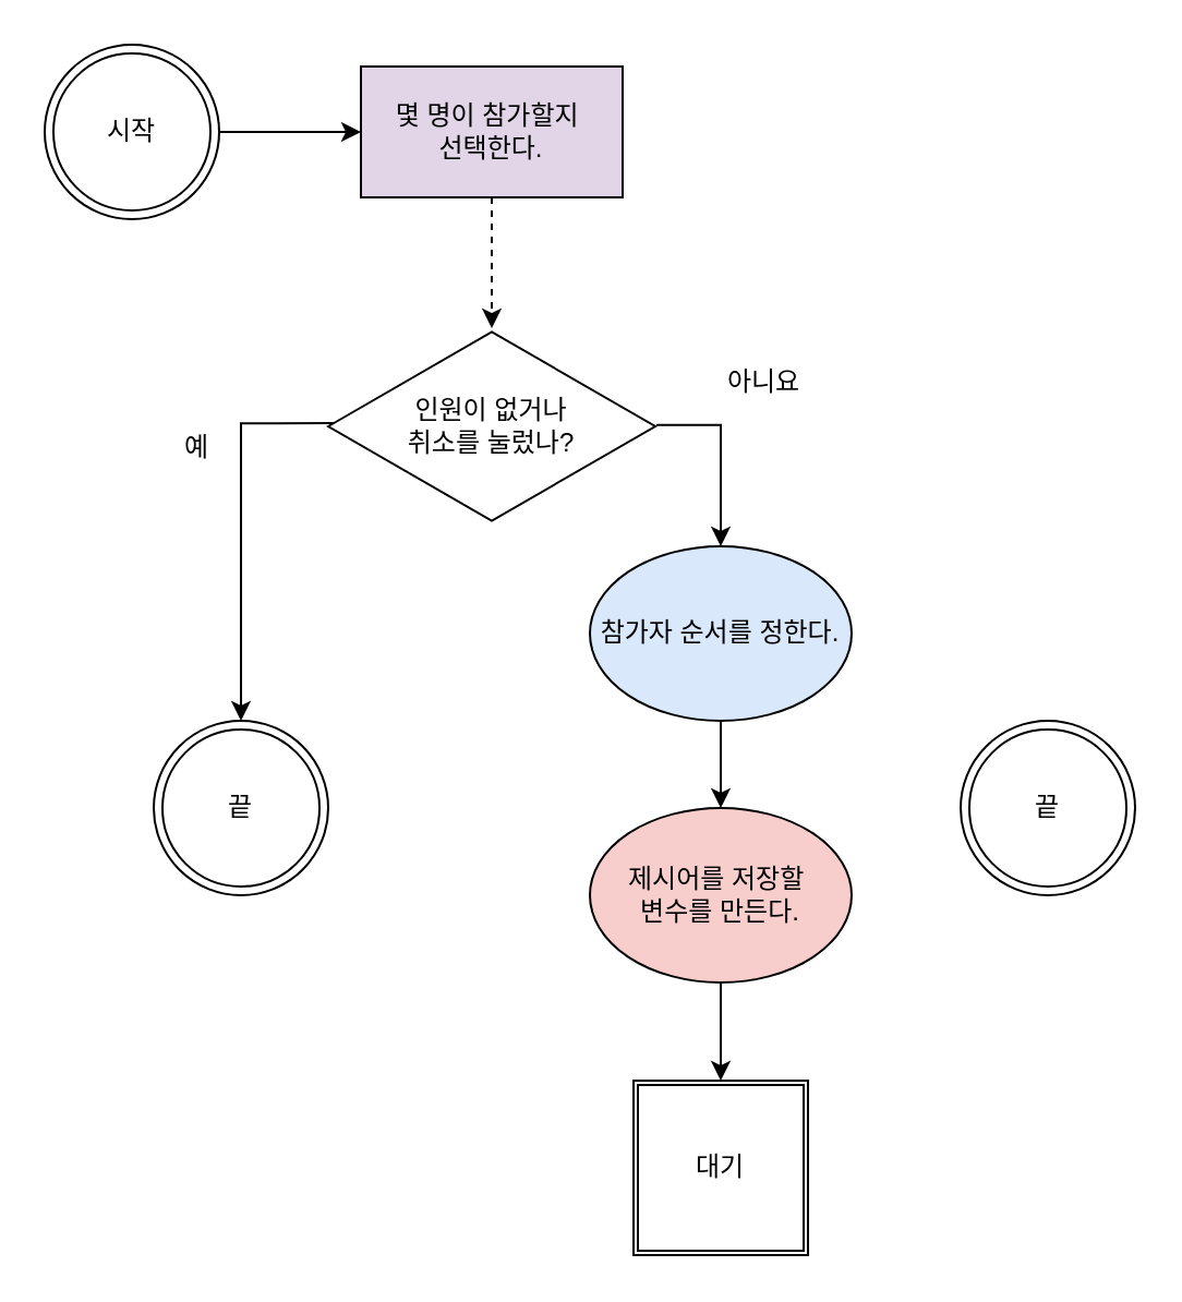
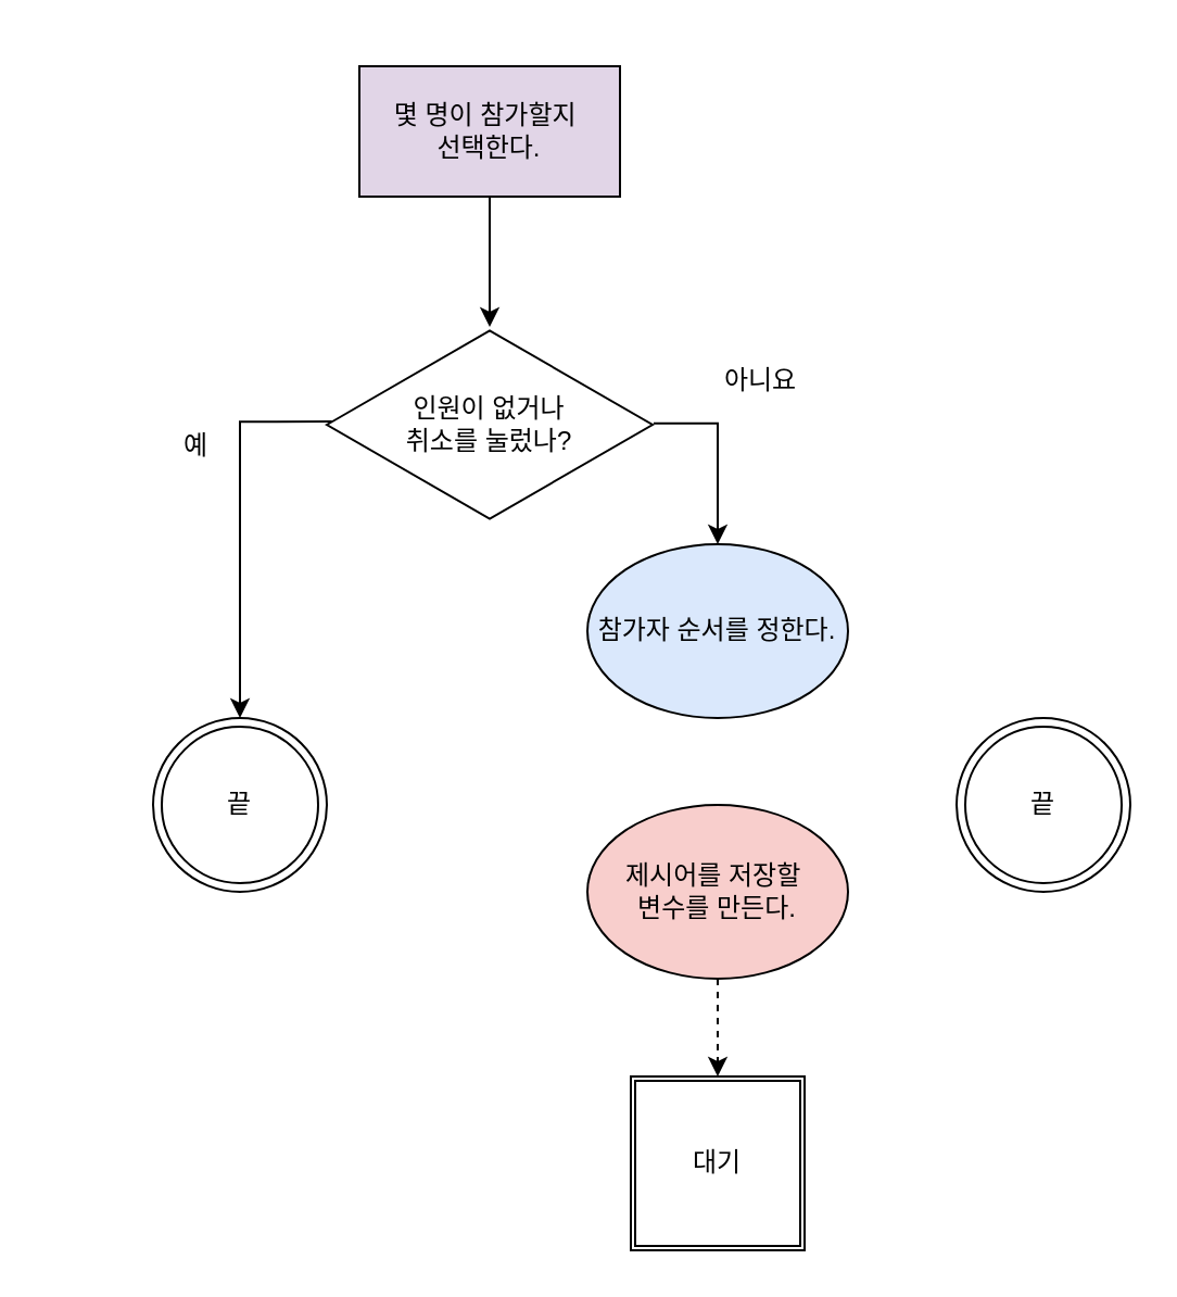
  <mxCell id="0" />
  <mxCell id="1" parent="0" />
  <mxCell id="2" value="끝" style="ellipse;shape=doubleEllipse;whiteSpace=wrap;html=1;aspect=fixed;" parent="1" vertex="1"><mxGeometry x="440" y="330" width="80" height="80" as="geometry" /></mxCell>
- <mxCell id="3" value="" style="edgeStyle=orthogonalEdgeStyle;rounded=0;orthogonalLoop=1;jettySize=auto;html=1;" edge="1" parent="1" source="4" target="6"><mxGeometry relative="1" as="geometry" /></mxCell>
- <mxCell id="4" value="시작" style="ellipse;shape=doubleEllipse;whiteSpace=wrap;html=1;aspect=fixed;" parent="1" vertex="1"><mxGeometry x="20" y="20" width="80" height="80" as="geometry" /></mxCell>
- <mxCell id="5" value="" style="edgeStyle=orthogonalEdgeStyle;rounded=0;orthogonalLoop=1;jettySize=auto;html=1;dashed=1;" edge="1" parent="1" source="6" target="9"><mxGeometry relative="1" as="geometry" /></mxCell>
+ <mxCell id="5" value="" style="edgeStyle=orthogonalEdgeStyle;rounded=0;orthogonalLoop=1;jettySize=auto;html=1;" edge="1" parent="1" source="6" target="9"><mxGeometry relative="1" as="geometry" /></mxCell>
  <mxCell id="6" value="몇 명이 참가할지&amp;nbsp;&lt;br&gt;선택한다." style="rounded=0;whiteSpace=wrap;html=1;fillColor=#e1d5e7;" vertex="1" parent="1"><mxGeometry x="165" y="30" width="120" height="60" as="geometry" /></mxCell>
  <mxCell id="7" style="edgeStyle=orthogonalEdgeStyle;rounded=0;orthogonalLoop=1;jettySize=auto;html=1;entryX=0.5;entryY=0;entryDx=0;entryDy=0;exitX=0.016;exitY=0.484;exitDx=0;exitDy=0;exitPerimeter=0;" edge="1" parent="1" source="9" target="10"><mxGeometry relative="1" as="geometry"><mxPoint x="110" y="320" as="targetPoint" /><Array as="points"><mxPoint x="110" y="194" /></Array></mxGeometry></mxCell>
  <mxCell id="8" style="edgeStyle=orthogonalEdgeStyle;rounded=0;orthogonalLoop=1;jettySize=auto;html=1;exitX=1.003;exitY=0.493;exitDx=0;exitDy=0;exitPerimeter=0;" edge="1" parent="1" source="9" target="14"><mxGeometry relative="1" as="geometry" /></mxCell>
  <mxCell id="9" value="인원이 없거나&lt;br&gt;취소를 눌렀나?" style="html=1;whiteSpace=wrap;aspect=fixed;shape=isoRectangle;" vertex="1" parent="1"><mxGeometry x="150" y="150" width="150" height="90" as="geometry" /></mxCell>
  <mxCell id="10" value="끝" style="ellipse;shape=doubleEllipse;whiteSpace=wrap;html=1;aspect=fixed;" vertex="1" parent="1"><mxGeometry x="70" y="330" width="80" height="80" as="geometry" /></mxCell>
  <mxCell id="11" value="예" style="text;html=1;strokeColor=none;fillColor=none;align=center;verticalAlign=middle;whiteSpace=wrap;rounded=0;" vertex="1" parent="1"><mxGeometry x="60" y="190" width="60" height="30" as="geometry" /></mxCell>
  <mxCell id="12" value="아니요" style="text;html=1;strokeColor=none;fillColor=none;align=center;verticalAlign=middle;whiteSpace=wrap;rounded=0;" vertex="1" parent="1"><mxGeometry x="320" y="160" width="60" height="30" as="geometry" /></mxCell>
- <mxCell id="13" value="" style="edgeStyle=orthogonalEdgeStyle;rounded=0;orthogonalLoop=1;jettySize=auto;html=1;" edge="1" parent="1" source="14" target="17"><mxGeometry relative="1" as="geometry" /></mxCell>
  <mxCell id="14" value="참가자 순서를 정한다." style="ellipse;whiteSpace=wrap;html=1;fillColor=#dae8fc;" vertex="1" parent="1"><mxGeometry x="270" y="250" width="120" height="80" as="geometry" /></mxCell>
  <mxCell id="15" value="대기" style="shape=ext;double=1;whiteSpace=wrap;html=1;aspect=fixed;" vertex="1" parent="1"><mxGeometry x="290" y="495" width="80" height="80" as="geometry" /></mxCell>
- <mxCell id="16" value="" style="edgeStyle=orthogonalEdgeStyle;rounded=0;orthogonalLoop=1;jettySize=auto;html=1;" edge="1" parent="1" source="17" target="15"><mxGeometry relative="1" as="geometry" /></mxCell>
+ <mxCell id="16" value="" style="edgeStyle=orthogonalEdgeStyle;rounded=0;orthogonalLoop=1;jettySize=auto;html=1;dashed=1;" edge="1" parent="1" source="17" target="15"><mxGeometry relative="1" as="geometry" /></mxCell>
  <mxCell id="17" value="제시어를 저장할&amp;nbsp;&lt;br&gt;변수를 만든다." style="ellipse;whiteSpace=wrap;html=1;fillColor=#f8cecc;" vertex="1" parent="1"><mxGeometry x="270" y="370" width="120" height="80" as="geometry" /></mxCell>
